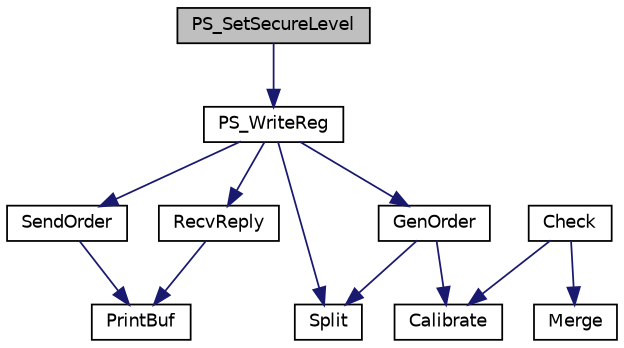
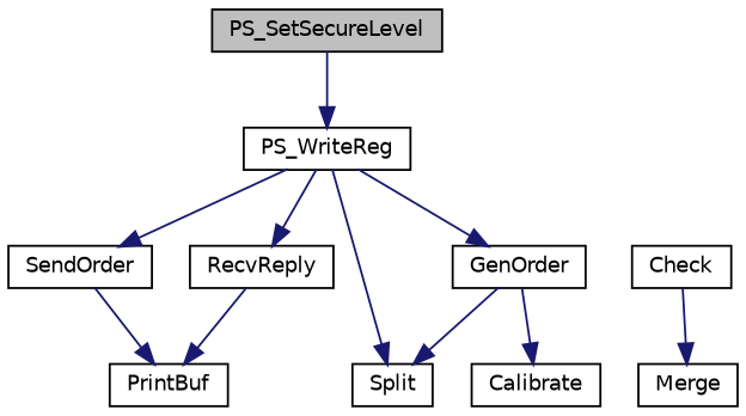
  digraph {
    rankdir=TB
    node [color=black fillcolor=white fontname=Helvetica fontsize=10 shape=record style=filled]
    edge [color=midnightblue fontname=Helvetica fontsize=10 labelfontname=Helvetica labelfontsize=10 style=solid]
    n1 [fillcolor=grey75 fontcolor=black height=0.2 label=PS_SetSecureLevel width=0.4]
    n2 [height=0.2 label=PS_WriteReg width=0.4]
    n3 [height=0.2 label=GenOrder width=0.4]
    n4 [height=0.2 label=SendOrder width=0.4]
    n5 [height=0.2 label=RecvReply width=0.4]
    n6 [height=0.2 label=Split width=0.4]
    n7 [height=0.2 label=Calibrate width=0.4]
    n8 [height=0.2 label=PrintBuf width=0.4]
    n9 [height=0.2 label=Check width=0.4]
    n10 [height=0.2 label=Merge width=0.4]
    n1 -> n2
    n2 -> n3
    n2 -> n4
    n2 -> n5
    n2 -> n6
    n3 -> n6
    n3 -> n7
    n4 -> n8
    n5 -> n8
-   n9 -> n7
    n9 -> n10
  }
